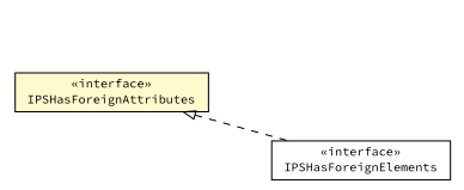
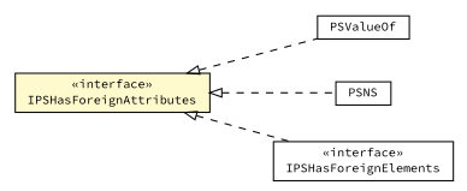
  digraph {
    fontname="Source Code Pro"
    nodesep=0.25
    rankdir=LR
    ranksep=0.5
    node [fontcolor=black fontname="Source Code Pro" fontsize=10.0 shape=plaintext]
    edge [arrowtail=empty dir=back fontname="Source Code Pro" fontsize=10 headport=p labelfontname=arial labelfontsize=10 style=dashed tailport=p]
+   n1 [label=<<table title="com.helger.schematron.pure.model.PSValueOf" border="0" cellborder="1" cellspacing="0" cellpadding="2" port="p" href="./PSValueOf.html"> 		<tr><td><table border="0" cellspacing="0" cellpadding="1"> <tr><td align="center" balign="center"> PSValueOf </td></tr> 		</table></td></tr> 		</table>>]
+   n2 [label=<<table title="com.helger.schematron.pure.model.PSNS" border="0" cellborder="1" cellspacing="0" cellpadding="2" port="p" href="./PSNS.html"> 		<tr><td><table border="0" cellspacing="0" cellpadding="1"> <tr><td align="center" balign="center"> PSNS </td></tr> 		</table></td></tr> 		</table>>]
    n3 [label=<<table title="com.helger.schematron.pure.model.IPSHasForeignElements" border="0" cellborder="1" cellspacing="0" cellpadding="2" port="p" href="./IPSHasForeignElements.html"> 		<tr><td><table border="0" cellspacing="0" cellpadding="1"> <tr><td align="center" balign="center"> &#171;interface&#187; </td></tr> <tr><td align="center" balign="center"> IPSHasForeignElements </td></tr> 		</table></td></tr> 		</table>>]
    n4 [label=<<table title="com.helger.schematron.pure.model.IPSHasForeignAttributes" border="0" cellborder="1" cellspacing="0" cellpadding="2" port="p" bgcolor="lemonChiffon" href="./IPSHasForeignAttributes.html"> 		<tr><td><table border="0" cellspacing="0" cellpadding="1"> <tr><td align="center" balign="center"> &#171;interface&#187; </td></tr> <tr><td align="center" balign="center"> IPSHasForeignAttributes </td></tr> 		</table></td></tr> 		</table>>]
+   n4 -> n1
+   n4 -> n2
    n4 -> n3
  }
